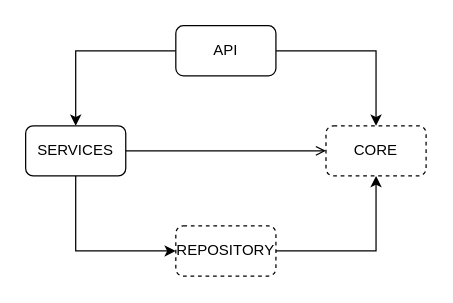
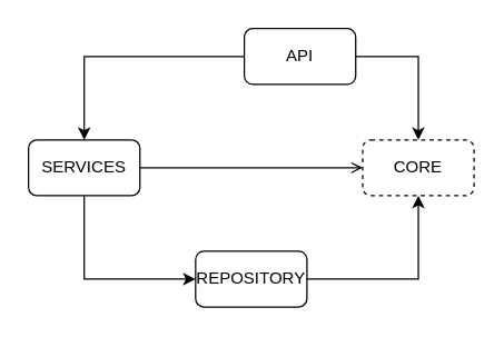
  <mxCell id="0" />
  <mxCell id="1" parent="0" />
  <mxCell id="2" value="CORE" style="rounded=1;whiteSpace=wrap;html=1;dashed=1;" vertex="1" parent="1"><mxGeometry x="260" y="100" width="80" height="40" as="geometry" /></mxCell>
  <mxCell id="3" style="edgeStyle=orthogonalEdgeStyle;rounded=0;orthogonalLoop=1;jettySize=auto;html=1;entryX=0.5;entryY=0;entryDx=0;entryDy=0;" edge="1" parent="1" source="5" target="10"><mxGeometry relative="1" as="geometry" /></mxCell>
  <mxCell id="4" style="edgeStyle=orthogonalEdgeStyle;rounded=0;orthogonalLoop=1;jettySize=auto;html=1;entryX=0.5;entryY=0;entryDx=0;entryDy=0;" edge="1" parent="1" source="5" target="2"><mxGeometry relative="1" as="geometry" /></mxCell>
- <mxCell id="5" value="API" style="rounded=1;whiteSpace=wrap;html=1;" vertex="1" parent="1"><mxGeometry x="140" y="20" width="80" height="40" as="geometry" /></mxCell>
+ <mxCell id="5" value="API" style="rounded=1;whiteSpace=wrap;html=1;" vertex="1" parent="1"><mxGeometry x="175" y="20" width="80" height="40" as="geometry" /></mxCell>
  <mxCell id="6" style="edgeStyle=orthogonalEdgeStyle;rounded=0;orthogonalLoop=1;jettySize=auto;html=1;entryX=0.5;entryY=1;entryDx=0;entryDy=0;" edge="1" parent="1" source="7" target="2"><mxGeometry relative="1" as="geometry" /></mxCell>
- <mxCell id="7" value="REPOSITORY" style="rounded=1;whiteSpace=wrap;html=1;dashed=1;" vertex="1" parent="1"><mxGeometry x="140" y="180" width="80" height="40" as="geometry" /></mxCell>
+ <mxCell id="7" value="REPOSITORY" style="rounded=1;whiteSpace=wrap;html=1;" vertex="1" parent="1"><mxGeometry x="140" y="180" width="80" height="40" as="geometry" /></mxCell>
  <mxCell id="8" style="edgeStyle=orthogonalEdgeStyle;rounded=0;orthogonalLoop=1;jettySize=auto;html=1;entryX=0;entryY=0.5;entryDx=0;entryDy=0;" edge="1" parent="1" source="10" target="7"><mxGeometry relative="1" as="geometry"><Array as="points"><mxPoint x="60" y="200" /></Array></mxGeometry></mxCell>
  <mxCell id="9" style="edgeStyle=orthogonalEdgeStyle;rounded=0;orthogonalLoop=1;jettySize=auto;html=1;entryX=0;entryY=0.5;entryDx=0;entryDy=0;endArrow=open;" edge="1" parent="1" source="10" target="2"><mxGeometry relative="1" as="geometry" /></mxCell>
  <mxCell id="10" value="SERVICES" style="rounded=1;whiteSpace=wrap;html=1;" vertex="1" parent="1"><mxGeometry x="20" y="100" width="80" height="40" as="geometry" /></mxCell>
